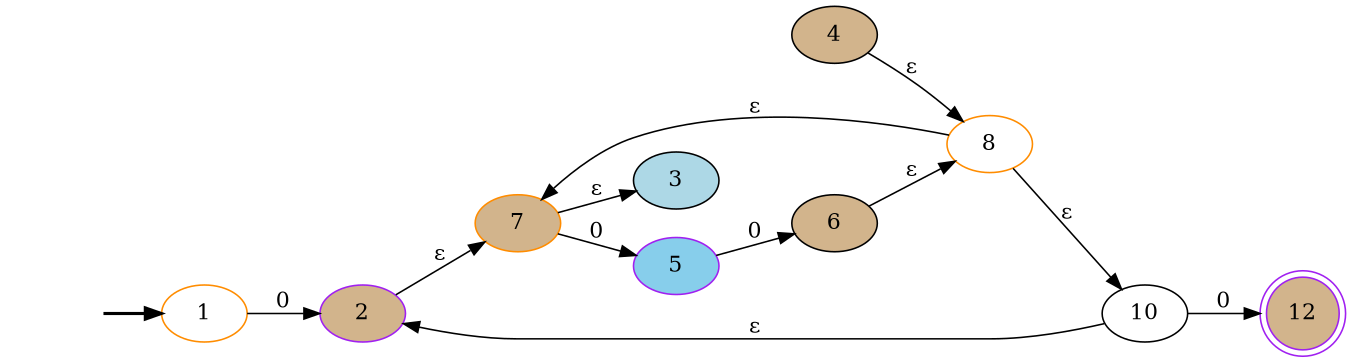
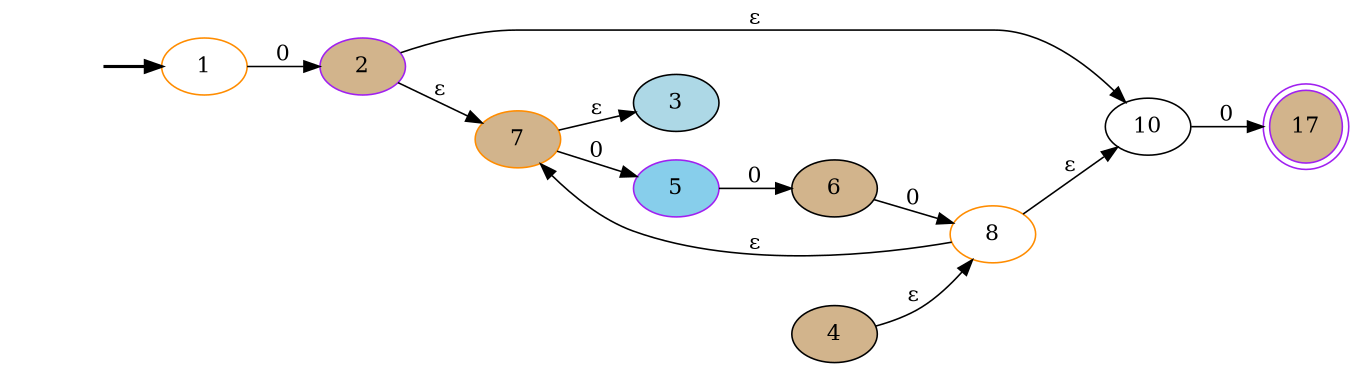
  digraph {
    rankdir=LR
    node [style=filled color=black fillcolor=tan]
    fake [style=invisible color="" fillcolor=""]
    1 [color=darkorange fillcolor=white root=true]
    2 [color=purple]
    10 [fillcolor=white]
    7 [color=darkorange]
-   12 [color=purple shape=doublecircle]
+   12 [color=purple shape=doublecircle label=17]
    3 [fillcolor=lightblue]
    5 [color=purple fillcolor=skyblue]
    6
    4
    8 [color=darkorange fillcolor=white]
    fake -> 1 [style=bold]
    1 -> 2 [label=0]
-   10 -> 2 [label="ε"]
+   2 -> 10 [label="ε"]
    2 -> 7 [label="ε"]
    10 -> 12 [label=0]
    7 -> 3 [label="ε"]
    7 -> 5 [label=0]
    5 -> 6 [label=0]
-   6 -> 8 [label="ε"]
+   6 -> 8 [label=0]
    4 -> 8 [label="ε"]
    8 -> 10 [label="ε"]
    8 -> 7 [label="ε"]
  }
